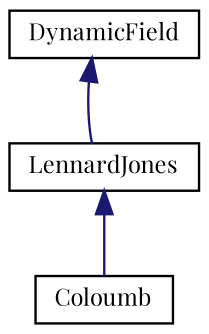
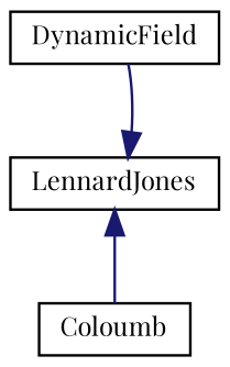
  digraph {
    fontname="Playfair Display"
    rankdir=TB
    node [color=black fillcolor=white fontname="Playfair Display" fontsize=10 shape=record style=filled]
    edge [color=midnightblue dir=back fontname="Playfair Display" fontsize=10 labelfontname=Helvetica labelfontsize=10 style=solid]
    n1 [height=0.2 label=DynamicField width=0.4]
    n2 [height=0.2 label=LennardJones width=0.4]
    n3 [height=0.2 label=Coloumb width=0.4]
-   n1 -> n2
+   n2 -> n1
    n2 -> n3
  }
